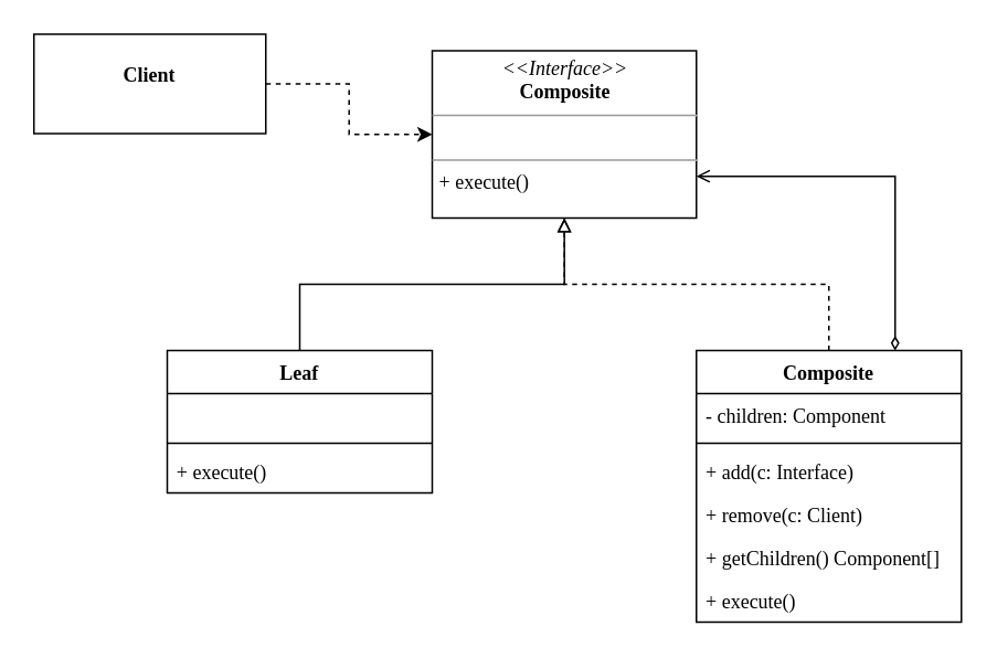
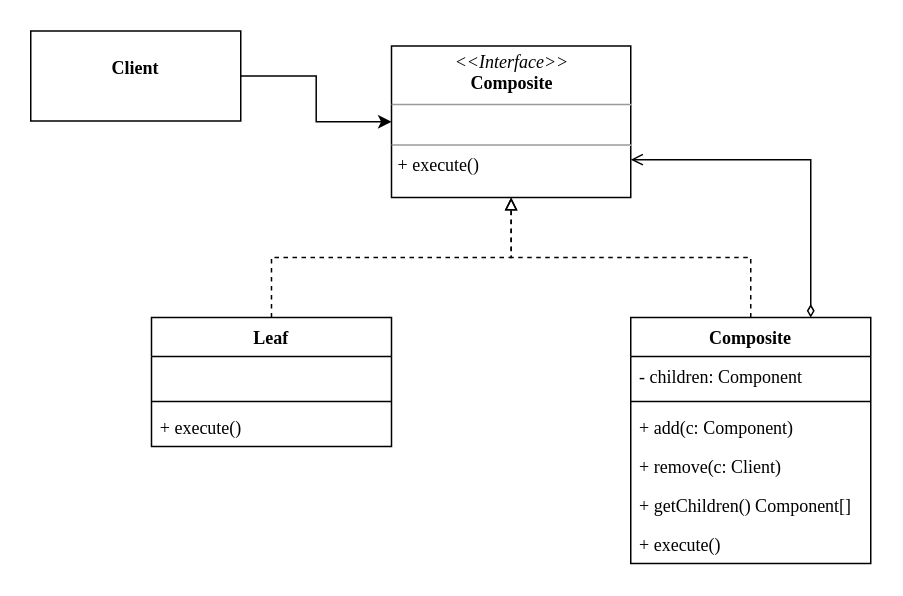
  <mxCell id="0" />
  <mxCell id="1" parent="0" />
- <mxCell id="2" style="edgeStyle=orthogonalEdgeStyle;rounded=0;orthogonalLoop=1;jettySize=auto;html=1;exitX=1;exitY=0.5;exitDx=0;exitDy=0;fontFamily=Times New Roman;dashed=1;" edge="1" parent="1" source="3" target="16"><mxGeometry relative="1" as="geometry" /></mxCell>
+ <mxCell id="2" style="edgeStyle=orthogonalEdgeStyle;rounded=0;orthogonalLoop=1;jettySize=auto;html=1;exitX=1;exitY=0.5;exitDx=0;exitDy=0;fontFamily=Times New Roman;" edge="1" parent="1" source="3" target="16"><mxGeometry relative="1" as="geometry" /></mxCell>
  <mxCell id="3" value="&lt;p style=&quot;margin: 0px ; margin-top: 4px ; text-align: center&quot;&gt;&lt;br&gt;&lt;b&gt;Client&lt;/b&gt;&lt;/p&gt;" style="verticalAlign=top;align=left;overflow=fill;fontSize=12;fontFamily=Times New Roman;html=1;" vertex="1" parent="1"><mxGeometry x="20" y="20" width="140" height="60" as="geometry" /></mxCell>
  <mxCell id="4" value="Composite" style="swimlane;fontStyle=1;align=center;verticalAlign=top;childLayout=stackLayout;horizontal=1;startSize=26;horizontalStack=0;resizeParent=1;resizeParentMax=0;resizeLast=0;collapsible=1;marginBottom=0;fontFamily=Times New Roman;" vertex="1" parent="1"><mxGeometry x="420" y="211" width="160" height="164" as="geometry" /></mxCell>
  <mxCell id="5" value="- children: Component" style="text;strokeColor=none;fillColor=none;align=left;verticalAlign=top;spacingLeft=4;spacingRight=4;overflow=hidden;rotatable=0;points=[[0,0.5],[1,0.5]];portConstraint=eastwest;fontFamily=Times New Roman;" vertex="1" parent="4"><mxGeometry y="26" width="160" height="26" as="geometry" /></mxCell>
  <mxCell id="6" value="" style="line;strokeWidth=1;fillColor=none;align=left;verticalAlign=middle;spacingTop=-1;spacingLeft=3;spacingRight=3;rotatable=0;labelPosition=right;points=[];portConstraint=eastwest;fontFamily=Times New Roman;" vertex="1" parent="4"><mxGeometry y="52" width="160" height="8" as="geometry" /></mxCell>
- <mxCell id="7" value="+ add(c: Interface)&#10;" style="text;strokeColor=none;fillColor=none;align=left;verticalAlign=top;spacingLeft=4;spacingRight=4;overflow=hidden;rotatable=0;points=[[0,0.5],[1,0.5]];portConstraint=eastwest;fontFamily=Times New Roman;" vertex="1" parent="4"><mxGeometry y="60" width="160" height="26" as="geometry" /></mxCell>
+ <mxCell id="7" value="+ add(c: Component)&#10;" style="text;strokeColor=none;fillColor=none;align=left;verticalAlign=top;spacingLeft=4;spacingRight=4;overflow=hidden;rotatable=0;points=[[0,0.5],[1,0.5]];portConstraint=eastwest;fontFamily=Times New Roman;" vertex="1" parent="4"><mxGeometry y="60" width="160" height="26" as="geometry" /></mxCell>
  <mxCell id="8" value="+ remove(c: Client)&#10;" style="text;strokeColor=none;fillColor=none;align=left;verticalAlign=top;spacingLeft=4;spacingRight=4;overflow=hidden;rotatable=0;points=[[0,0.5],[1,0.5]];portConstraint=eastwest;fontFamily=Times New Roman;" vertex="1" parent="4"><mxGeometry y="86" width="160" height="26" as="geometry" /></mxCell>
  <mxCell id="9" value="+ getChildren() Component[]&#10;" style="text;strokeColor=none;fillColor=none;align=left;verticalAlign=top;spacingLeft=4;spacingRight=4;overflow=hidden;rotatable=0;points=[[0,0.5],[1,0.5]];portConstraint=eastwest;fontFamily=Times New Roman;" vertex="1" parent="4"><mxGeometry y="112" width="160" height="26" as="geometry" /></mxCell>
  <mxCell id="10" value="+ execute()&#10;" style="text;strokeColor=none;fillColor=none;align=left;verticalAlign=top;spacingLeft=4;spacingRight=4;overflow=hidden;rotatable=0;points=[[0,0.5],[1,0.5]];portConstraint=eastwest;fontFamily=Times New Roman;" vertex="1" parent="4"><mxGeometry y="138" width="160" height="26" as="geometry" /></mxCell>
  <mxCell id="11" value="Leaf" style="swimlane;fontStyle=1;align=center;verticalAlign=top;childLayout=stackLayout;horizontal=1;startSize=26;horizontalStack=0;resizeParent=1;resizeParentMax=0;resizeLast=0;collapsible=1;marginBottom=0;fontFamily=Times New Roman;" vertex="1" parent="1"><mxGeometry x="100.5" y="211" width="160" height="86" as="geometry" /></mxCell>
  <mxCell id="12" value=" " style="text;strokeColor=none;fillColor=none;align=left;verticalAlign=top;spacingLeft=4;spacingRight=4;overflow=hidden;rotatable=0;points=[[0,0.5],[1,0.5]];portConstraint=eastwest;fontFamily=Times New Roman;" vertex="1" parent="11"><mxGeometry y="26" width="160" height="26" as="geometry" /></mxCell>
  <mxCell id="13" value="" style="line;strokeWidth=1;fillColor=none;align=left;verticalAlign=middle;spacingTop=-1;spacingLeft=3;spacingRight=3;rotatable=0;labelPosition=right;points=[];portConstraint=eastwest;fontFamily=Times New Roman;" vertex="1" parent="11"><mxGeometry y="52" width="160" height="8" as="geometry" /></mxCell>
  <mxCell id="14" value="+ execute()&#10;" style="text;strokeColor=none;fillColor=none;align=left;verticalAlign=top;spacingLeft=4;spacingRight=4;overflow=hidden;rotatable=0;points=[[0,0.5],[1,0.5]];portConstraint=eastwest;fontFamily=Times New Roman;" vertex="1" parent="11"><mxGeometry y="60" width="160" height="26" as="geometry" /></mxCell>
- <mxCell id="15" style="rounded=0;orthogonalLoop=1;jettySize=auto;html=1;fontFamily=Times New Roman;entryX=0.5;entryY=1;entryDx=0;entryDy=0;exitX=0.5;exitY=0;exitDx=0;exitDy=0;endArrow=block;endFill=0;dashed=0;edgeStyle=orthogonalEdgeStyle;" edge="1" parent="1" source="11" target="16"><mxGeometry relative="1" as="geometry"><mxPoint x="130" y="181" as="sourcePoint" /><mxPoint x="271" y="181" as="targetPoint" /></mxGeometry></mxCell>
+ <mxCell id="15" style="rounded=0;orthogonalLoop=1;jettySize=auto;html=1;fontFamily=Times New Roman;entryX=0.5;entryY=1;entryDx=0;entryDy=0;exitX=0.5;exitY=0;exitDx=0;exitDy=0;endArrow=block;endFill=0;dashed=1;edgeStyle=orthogonalEdgeStyle;" edge="1" parent="1" source="11" target="16"><mxGeometry relative="1" as="geometry"><mxPoint x="130" y="181" as="sourcePoint" /><mxPoint x="271" y="181" as="targetPoint" /></mxGeometry></mxCell>
  <mxCell id="16" value="&lt;p style=&quot;margin:0px;margin-top:4px;text-align:center;&quot;&gt;&lt;i&gt;&amp;lt;&amp;lt;Interface&amp;gt;&amp;gt;&lt;/i&gt;&lt;br&gt;&lt;b&gt;Composite&lt;/b&gt;&lt;/p&gt;&lt;hr size=&quot;1&quot;&gt;&lt;p style=&quot;margin:0px;margin-left:4px;&quot;&gt;&lt;br&gt;&lt;/p&gt;&lt;hr size=&quot;1&quot;&gt;&lt;p style=&quot;margin:0px;margin-left:4px;&quot;&gt;+ execute()&lt;br&gt;&lt;/p&gt;" style="verticalAlign=top;align=left;overflow=fill;fontSize=12;fontFamily=Times New Roman;html=1;" vertex="1" parent="1"><mxGeometry x="260.5" y="30" width="159.5" height="101" as="geometry" /></mxCell>
  <mxCell id="17" style="rounded=0;orthogonalLoop=1;jettySize=auto;html=1;fontFamily=Times New Roman;entryX=0.5;entryY=1;entryDx=0;entryDy=0;exitX=0.5;exitY=0;exitDx=0;exitDy=0;endArrow=block;endFill=0;dashed=1;edgeStyle=orthogonalEdgeStyle;" edge="1" parent="1" source="4" target="16"><mxGeometry relative="1" as="geometry"><mxPoint x="350.5" y="221" as="sourcePoint" /><mxPoint x="350.25" y="141" as="targetPoint" /></mxGeometry></mxCell>
  <mxCell id="18" style="rounded=0;orthogonalLoop=1;jettySize=auto;html=1;fontFamily=Times New Roman;entryX=1;entryY=0.75;entryDx=0;entryDy=0;endArrow=open;endFill=0;edgeStyle=orthogonalEdgeStyle;exitX=0.75;exitY=0;exitDx=0;exitDy=0;startArrow=diamondThin;startFill=0;targetPerimeterSpacing=0;sourcePerimeterSpacing=0;strokeWidth=1;" edge="1" parent="1" source="4" target="16"><mxGeometry relative="1" as="geometry"><mxPoint x="500" y="211" as="sourcePoint" /><mxPoint x="350.25" y="141" as="targetPoint" /></mxGeometry></mxCell>
